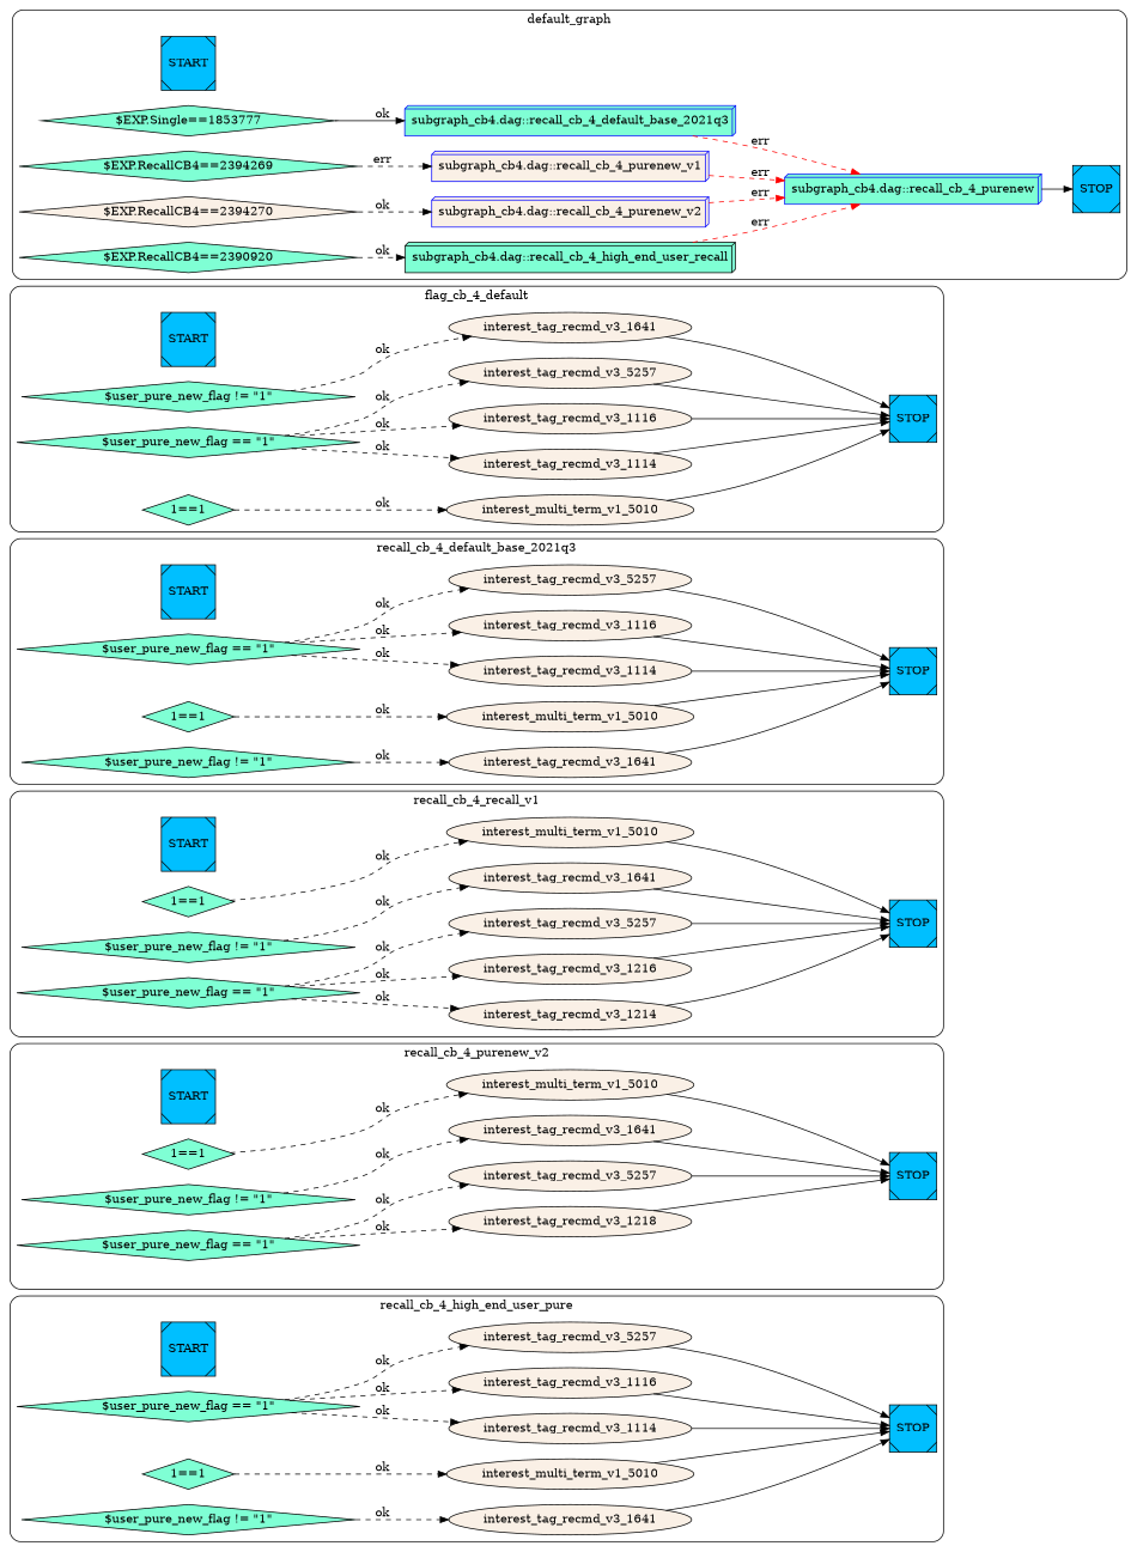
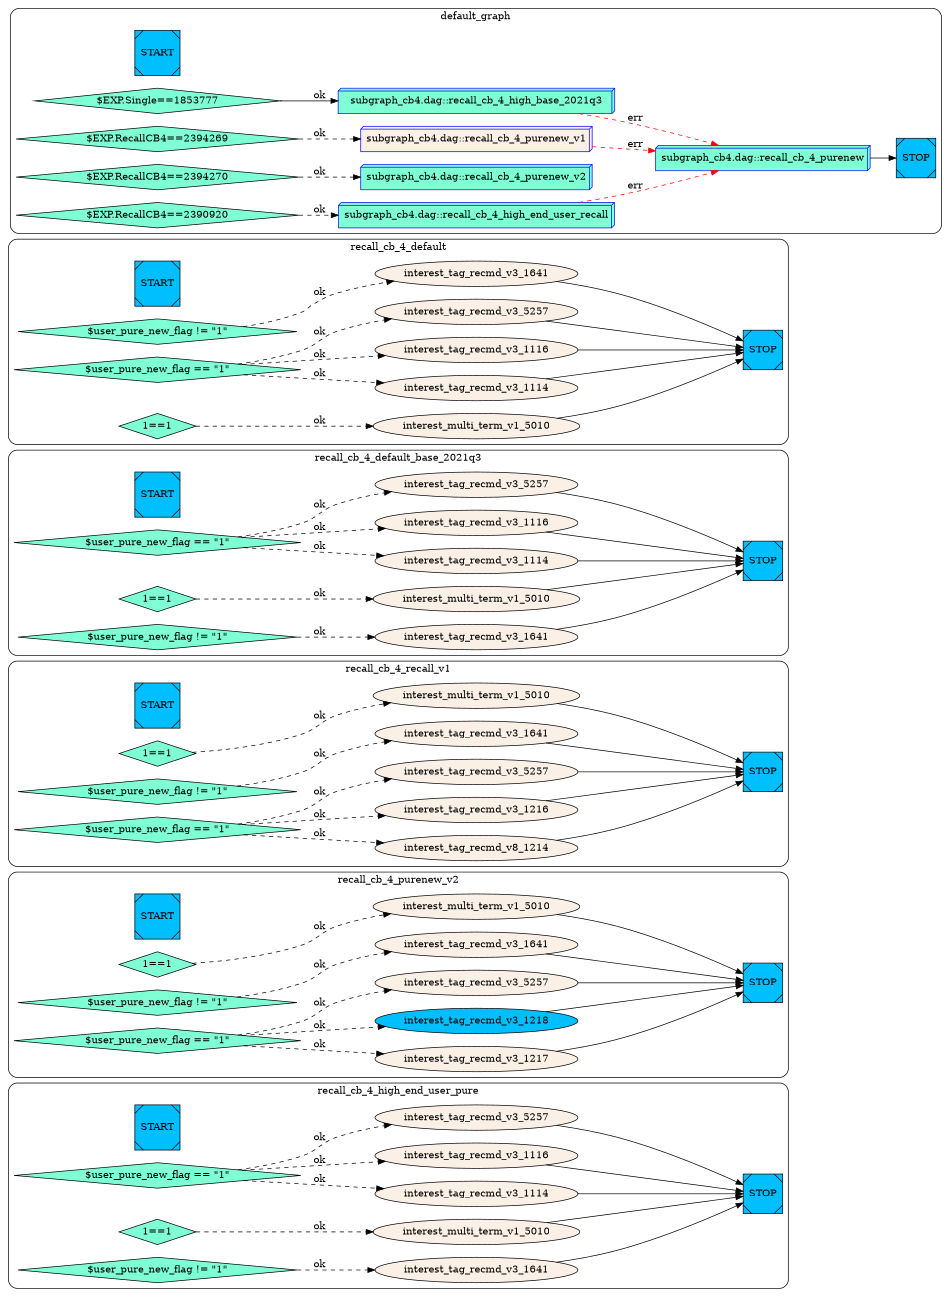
  digraph {
    rankdir=LR
    node [color=black fillcolor=linen style=filled]
    edge [style=dashed]
    n1 [fillcolor=deepskyblue label=START shape=Msquare]
    n2 [fillcolor=deepskyblue label=STOP shape=Msquare]
    n3 [fillcolor=aquamarine label="$user_pure_new_flag == \"1\"" shape=diamond]
    n4 [label=interest_tag_recmd_v3_1114]
    n5 [label=interest_tag_recmd_v3_1116]
    n6 [label=interest_tag_recmd_v3_5257]
    n7 [fillcolor=aquamarine label="1==1" shape=diamond]
    n8 [label=interest_multi_term_v1_5010]
    n9 [fillcolor=aquamarine label="$user_pure_new_flag != \"1\"" shape=diamond]
    n10 [label=interest_tag_recmd_v3_1641]
    n11 [fillcolor=deepskyblue label=START shape=Msquare]
    n12 [fillcolor=deepskyblue label=STOP shape=Msquare]
-   n14 [label=interest_tag_recmd_v3_1218]
+   n13 [label=interest_tag_recmd_v3_1217]
+   n14 [fillcolor=deepskyblue label=interest_tag_recmd_v3_1218]
    n15 [label=interest_tag_recmd_v3_5257]
    n16 [fillcolor=aquamarine label="1==1" shape=diamond]
    n17 [label=interest_multi_term_v1_5010]
    n18 [fillcolor=aquamarine label="$user_pure_new_flag != \"1\"" shape=diamond]
    n19 [label=interest_tag_recmd_v3_1641]
    n20 [fillcolor=aquamarine label="$user_pure_new_flag == \"1\"" shape=diamond]
    n21 [fillcolor=deepskyblue label=START shape=Msquare]
    n22 [fillcolor=deepskyblue label=STOP shape=Msquare]
-   n23 [label=interest_tag_recmd_v3_1214]
+   n23 [label=interest_tag_recmd_v8_1214]
    n24 [label=interest_tag_recmd_v3_1216]
    n25 [label=interest_tag_recmd_v3_5257]
    n26 [fillcolor=aquamarine label="1==1" shape=diamond]
    n27 [label=interest_multi_term_v1_5010]
    n28 [fillcolor=aquamarine label="$user_pure_new_flag != \"1\"" shape=diamond]
    n29 [label=interest_tag_recmd_v3_1641]
    n30 [fillcolor=aquamarine label="$user_pure_new_flag == \"1\"" shape=diamond]
    n31 [fillcolor=deepskyblue label=START shape=Msquare]
    n32 [fillcolor=deepskyblue label=STOP shape=Msquare]
    n33 [fillcolor=aquamarine label="$user_pure_new_flag == \"1\"" shape=diamond]
    n34 [label=interest_tag_recmd_v3_1114]
    n35 [label=interest_tag_recmd_v3_1116]
    n36 [label=interest_tag_recmd_v3_5257]
    n37 [fillcolor=aquamarine label="1==1" shape=diamond]
    n38 [label=interest_multi_term_v1_5010]
    n39 [fillcolor=aquamarine label="$user_pure_new_flag != \"1\"" shape=diamond]
    n40 [label=interest_tag_recmd_v3_1641]
    n41 [fillcolor=deepskyblue label=START shape=Msquare]
    n42 [fillcolor=deepskyblue label=STOP shape=Msquare]
    n43 [fillcolor=aquamarine label="$user_pure_new_flag != \"1\"" shape=diamond]
    n44 [label=interest_tag_recmd_v3_1641]
    n45 [fillcolor=aquamarine label="$user_pure_new_flag == \"1\"" shape=diamond]
    n46 [label=interest_tag_recmd_v3_1114]
    n47 [label=interest_tag_recmd_v3_1116]
    n48 [label=interest_tag_recmd_v3_5257]
    n49 [fillcolor=aquamarine label="1==1" shape=diamond]
    n50 [label=interest_multi_term_v1_5010]
    n51 [fillcolor=deepskyblue label=START shape=Msquare]
    n52 [fillcolor=deepskyblue label=STOP shape=Msquare]
-   n53 [fillcolor=aquamarine label="subgraph_cb4.dag::recall_cb_4_high_end_user_recall" shape=box3d]
+   n53 [color=blue fillcolor=aquamarine label="subgraph_cb4.dag::recall_cb_4_high_end_user_recall" shape=box3d]
    n54 [color=blue fillcolor=aquamarine label="subgraph_cb4.dag::recall_cb_4_purenew" shape=box3d]
    n55 [fillcolor=aquamarine label="$EXP.Single==1853777" shape=diamond]
-   n56 [color=blue fillcolor=aquamarine label="subgraph_cb4.dag::recall_cb_4_default_base_2021q3" shape=box3d]
+   n56 [color=blue fillcolor=aquamarine label="subgraph_cb4.dag::recall_cb_4_high_base_2021q3" shape=box3d]
    n57 [fillcolor=aquamarine label="$EXP.RecallCB4==2394269" shape=diamond]
    n58 [color=blue label="subgraph_cb4.dag::recall_cb_4_purenew_v1" shape=box3d]
-   n59 [color=blue label="subgraph_cb4.dag::recall_cb_4_purenew_v2" shape=box3d]
-   n60 [label="$EXP.RecallCB4==2394270" shape=diamond]
+   n59 [color=blue fillcolor=aquamarine label="subgraph_cb4.dag::recall_cb_4_purenew_v2" shape=box3d]
+   n60 [fillcolor=aquamarine label="$EXP.RecallCB4==2394270" shape=diamond]
    n61 [fillcolor=aquamarine label="$EXP.RecallCB4==2390920" shape=diamond]
    subgraph cluster_1 {
      label=recall_cb_4_high_end_user_pure
      style=rounded
      n1
      n2
      n3
      n4
      n5
      n6
      n7
      n8
      n9
      n10
    }
    subgraph cluster_2 {
      label=recall_cb_4_purenew_v2
      style=rounded
      n11
      n12
+     n13
      n14
      n15
      n16
      n17
      n18
      n19
      n20
    }
    subgraph cluster_3 {
      label=recall_cb_4_recall_v1
      style=rounded
      n21
      n22
      n23
      n24
      n25
      n26
      n27
      n28
      n29
      n30
    }
    subgraph cluster_4 {
      label=recall_cb_4_default_base_2021q3
      style=rounded
      n31
      n32
      n33
      n34
      n35
      n36
      n37
      n38
      n39
      n40
    }
    subgraph cluster_5 {
-     label=flag_cb_4_default
+     label=recall_cb_4_default
      style=rounded
      n41
      n42
      n43
      n44
      n45
      n46
      n47
      n48
      n49
      n50
    }
    subgraph cluster_6 {
      label=default_graph
      style=rounded
      n51
      n52
      n53
      n54
      n55
      n56
      n57
      n58
      n59
      n60
      n61
    }
    n3 -> n4 [label=ok]
    n3 -> n5 [label=ok]
    n3 -> n6 [label=ok]
    n4 -> n2 [style=""]
    n5 -> n2 [style=""]
    n6 -> n2 [style=""]
    n7 -> n8 [label=ok]
    n8 -> n2 [style=""]
    n9 -> n10 [label=ok]
    n10 -> n2 [style=""]
+   n13 -> n12 [style=""]
    n14 -> n12 [style=""]
    n15 -> n12 [style=""]
    n16 -> n17 [label=ok]
    n17 -> n12 [style=""]
    n18 -> n19 [label=ok]
    n19 -> n12 [style=""]
+   n20 -> n13 [label=ok]
    n20 -> n14 [label=ok]
    n20 -> n15 [label=ok]
    n23 -> n22 [style=""]
    n24 -> n22 [style=""]
    n25 -> n22 [style=""]
    n26 -> n27 [label=ok]
    n27 -> n22 [style=""]
    n28 -> n29 [label=ok]
    n29 -> n22 [style=""]
    n30 -> n23 [label=ok]
    n30 -> n24 [label=ok]
    n30 -> n25 [label=ok]
    n33 -> n34 [label=ok]
    n33 -> n35 [label=ok]
    n33 -> n36 [label=ok]
    n34 -> n32 [style=""]
    n35 -> n32 [style=""]
    n36 -> n32 [style=""]
    n37 -> n38 [label=ok]
    n38 -> n32 [style=""]
    n39 -> n40 [label=ok]
    n40 -> n32 [style=""]
    n43 -> n44 [label=ok]
    n44 -> n42 [style=""]
    n45 -> n46 [label=ok]
    n45 -> n47 [label=ok]
    n45 -> n48 [label=ok]
    n46 -> n42 [style=""]
    n47 -> n42 [style=""]
    n48 -> n42 [style=""]
    n49 -> n50 [label=ok]
    n50 -> n42 [style=""]
    n53 -> n54 [color=red label=err]
    n54 -> n52 [style=""]
    n55 -> n56 [label=ok style=solid]
    n56 -> n54 [color=red label=err]
-   n57 -> n58 [label=err]
+   n57 -> n58 [label=ok]
    n58 -> n54 [color=red label=err]
-   n59 -> n54 [color=red label=err]
    n60 -> n59 [label=ok]
    n61 -> n53 [label=ok]
  }
